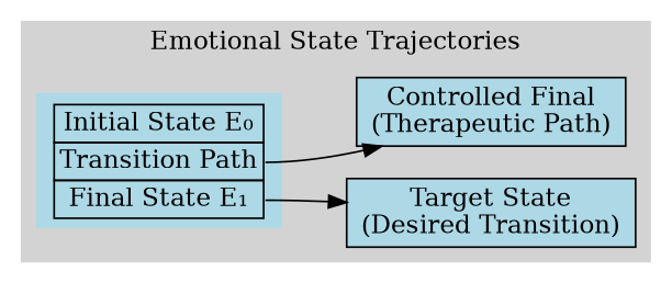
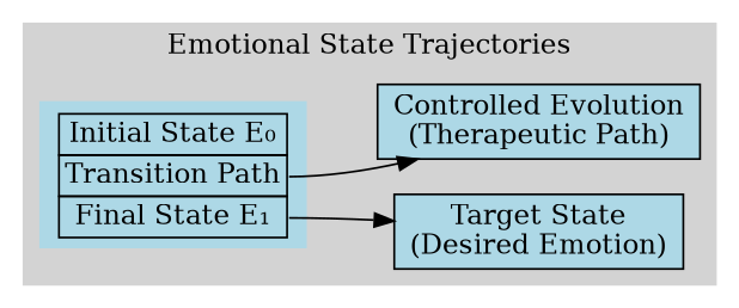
  digraph {
    rankdir=LR
    node [fillcolor=lightblue shape=box style=filled]
    n1 [label=<             <TABLE BORDER="0" CELLBORDER="0" CELLSPACING="0">                 <TR>                     <TD>                         <TABLE BORDER="0" CELLBORDER="1" CELLSPACING="0">                             <TR><TD PORT="f0">Initial State E₀</TD></TR>                             <TR><TD PORT="f1">Transition Path</TD></TR>                             <TR><TD PORT="f2">Final State E₁</TD></TR>                         </TABLE>                     </TD>                 </TR>             </TABLE>         > shape=none]
-   n2 [label="Controlled Final\n(Therapeutic Path)"]
-   n3 [label="Target State\n(Desired Transition)"]
+   n2 [label="Controlled Evolution\n(Therapeutic Path)"]
+   n3 [label="Target State\n(Desired Emotion)"]
    subgraph cluster_1 {
      color=lightgrey
      label="Emotional State Trajectories"
      style=filled
      n1
      n2
      n3
    }
    n1 -> n2 [tailport=f1]
    n1 -> n3 [tailport=f2]
  }
